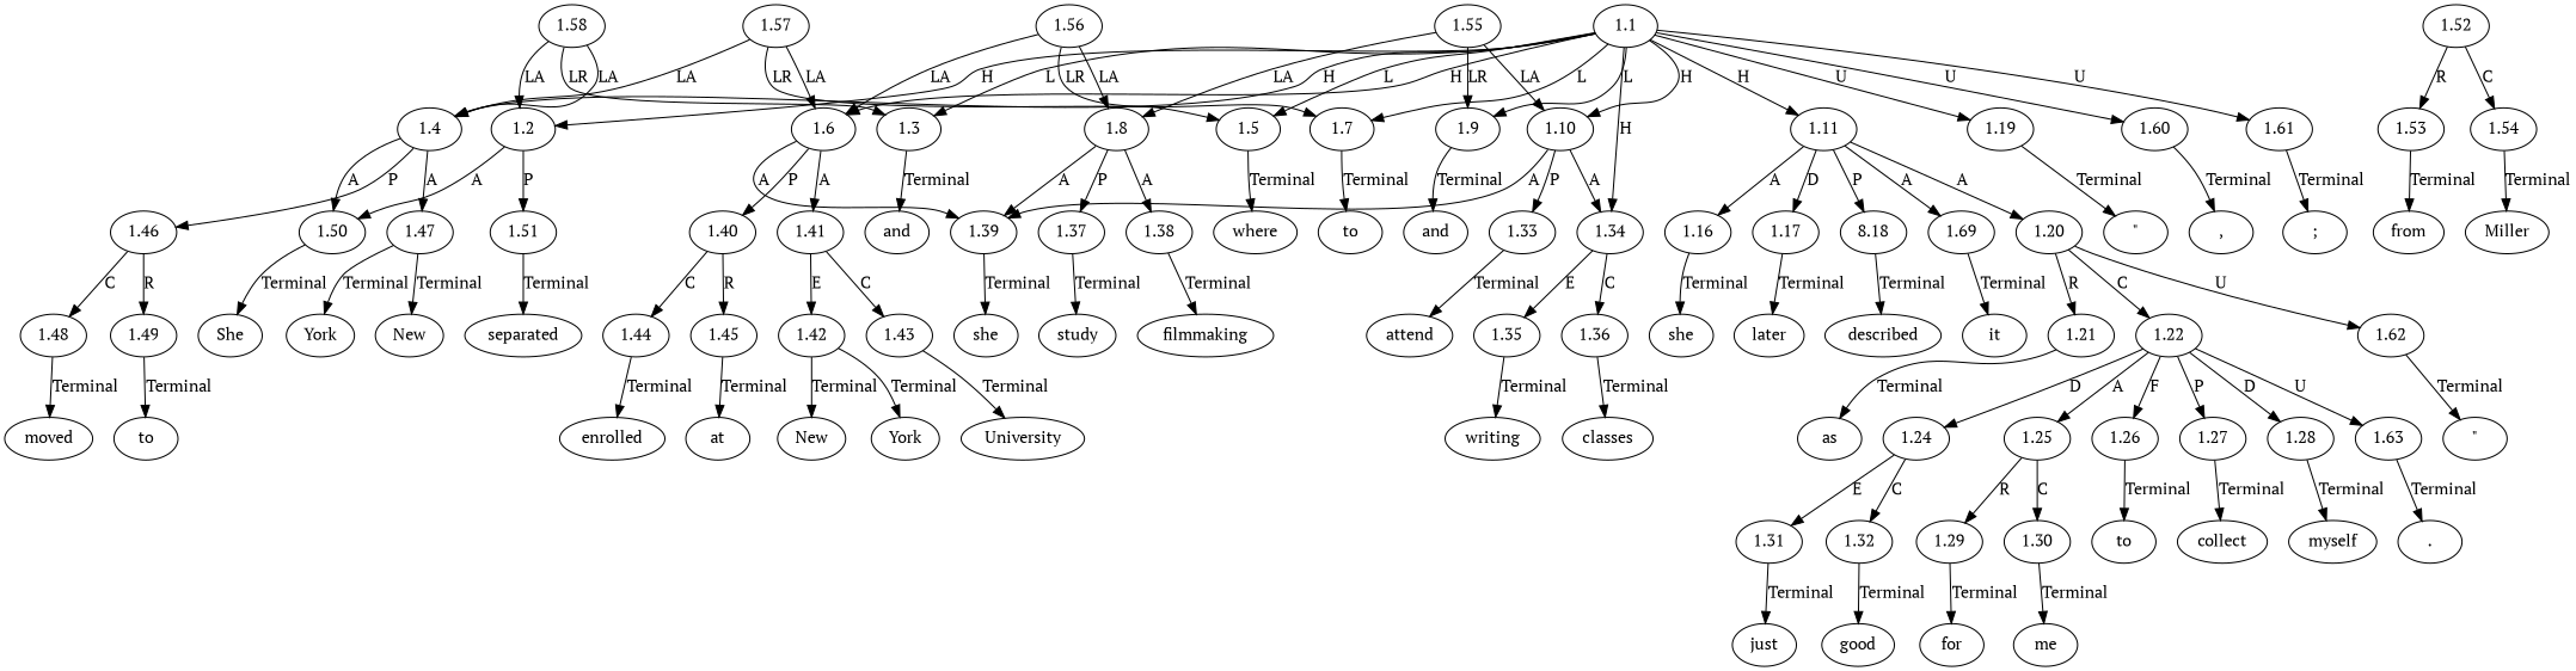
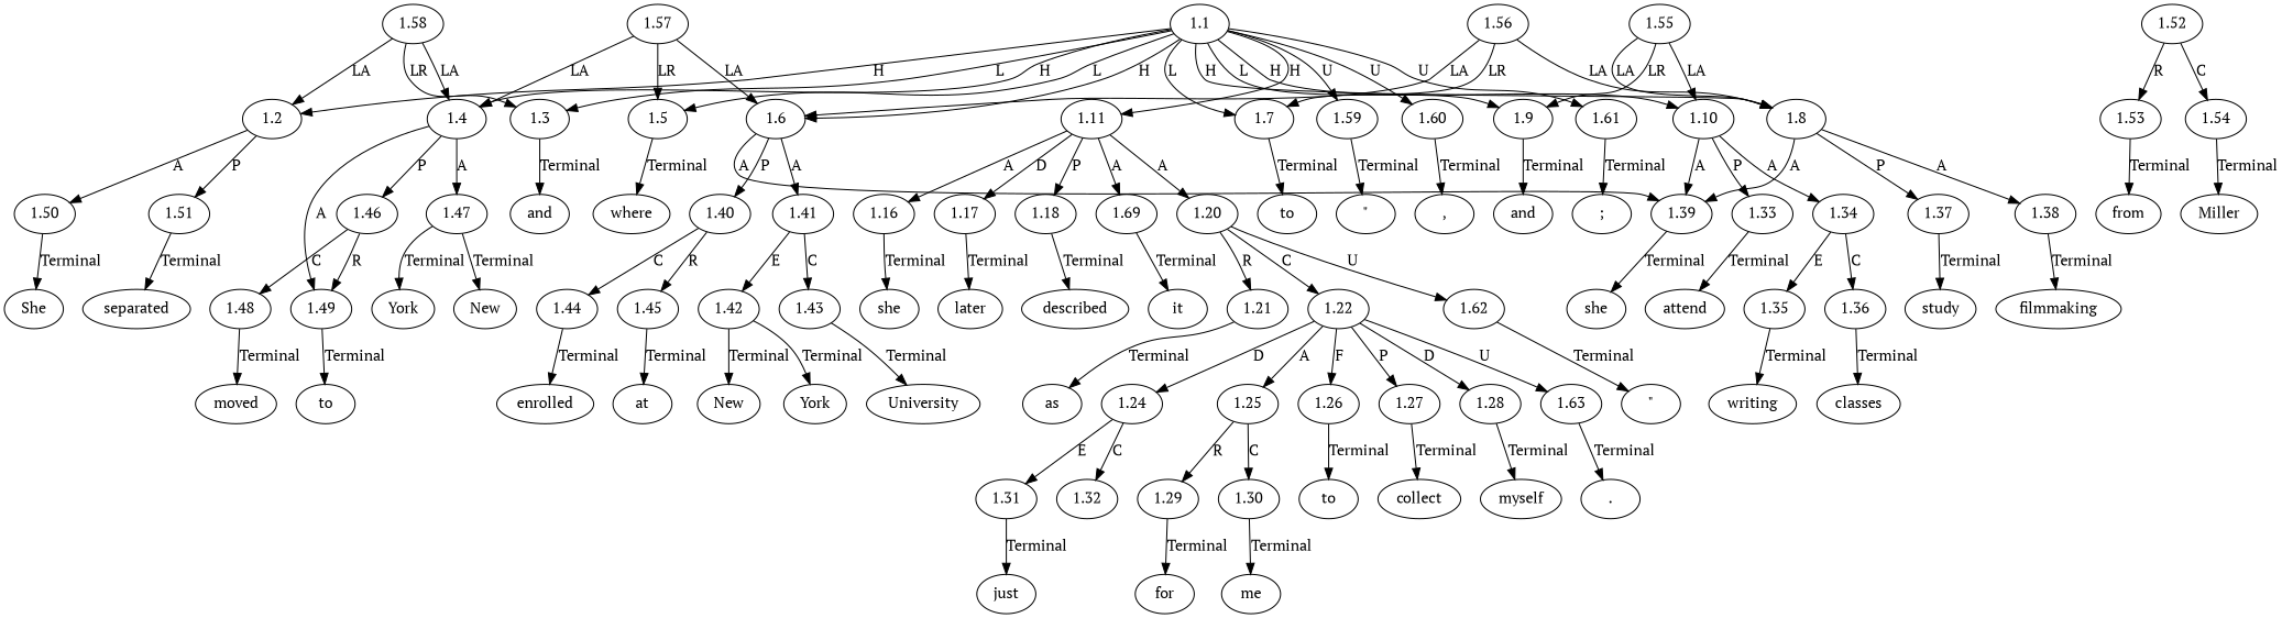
  digraph {
    fontname="PT Serif"
    node [fontname="PT Serif" ordering=out]
    edge [fontname="PT Serif" ordering=out]
    n1 [label="\""]
    n2 [label=York]
    n3 [label=","]
    n4 [label=where]
    n5 [label=she]
    n6 [label=enrolled]
    n7 [label=at]
    n8 [label=New]
    n9 [label=York]
    n10 [label=University]
    n11 [label=to]
    n12 [label=She]
    n13 [label=study]
    n14 [label=filmmaking]
    n15 [label=and]
    n16 [label=attend]
    n17 [label=writing]
    n18 [label=classes]
    n19 [label=";"]
    n20 [label=she]
    n21 [label=later]
    n22 [label=described]
    n23 [label=separated]
    n24 [label=it]
    n25 [label=as]
    n26 [label="\""]
    n27 [label=just]
-   n28 [label=good]
    n29 [label=for]
    n30 [label=me]
    n31 [label=to]
    n32 [label=collect]
    n33 [label=myself]
    n34 [label=from]
    n35 [label="."]
    n36 [label=Miller]
    n37 [label=and]
    n38 [label=moved]
    n39 [label=to]
    n40 [label=New]
    n41 [label=1.1]
    n42 [label=1.2]
    n43 [label=1.3]
    n44 [label=1.4]
    n45 [label=1.5]
    n46 [label=1.6]
    n47 [label=1.7]
    n48 [label=1.8]
    n49 [label=1.9]
    n50 [label=1.10]
    n51 [label=1.11]
-   n52 [label=1.19]
+   n52 [label=1.59]
    n53 [label=1.60]
    n54 [label=1.61]
    n55 [label=1.50]
    n56 [label=1.51]
    n57 [label=1.46]
    n58 [label=1.47]
    n59 [label=1.39]
    n60 [label=1.40]
    n61 [label=1.41]
    n62 [label=1.37]
    n63 [label=1.38]
    n64 [label=1.33]
    n65 [label=1.34]
    n66 [label=1.16]
    n67 [label=1.17]
-   n68 [label=8.18]
+   n68 [label=1.18]
    n69 [label=1.69]
    n70 [label=1.20]
    n71 [label=1.52]
    n72 [label=1.53]
    n73 [label=1.54]
    n74 [label=1.48]
    n75 [label=1.49]
    n76 [label=1.44]
    n77 [label=1.45]
    n78 [label=1.42]
    n79 [label=1.43]
    n80 [label=1.35]
    n81 [label=1.36]
    n82 [label=1.21]
    n83 [label=1.22]
    n84 [label=1.62]
    n85 [label=1.24]
    n86 [label=1.25]
    n87 [label=1.26]
    n88 [label=1.27]
    n89 [label=1.28]
    n90 [label=1.63]
    n91 [label=1.31]
    n92 [label=1.32]
    n93 [label=1.29]
    n94 [label=1.30]
    n95 [label=1.55]
    n96 [label=1.56]
    n97 [label=1.57]
    n98 [label=1.58]
    n41 -> n42 [label=H]
    n41 -> n43 [label=L]
    n41 -> n44 [label=H]
    n41 -> n45 [label=L]
    n41 -> n46 [label=H]
    n41 -> n47 [label=L]
-   n41 -> n65 [label=H]
+   n41 -> n48 [label=H]
    n41 -> n49 [label=L]
    n41 -> n50 [label=H]
    n41 -> n51 [label=H]
    n41 -> n52 [label=U]
    n41 -> n53 [label=U]
    n41 -> n54 [label=U]
    n42 -> n55 [label=A]
    n42 -> n56 [label=P]
    n43 -> n37 [label=Terminal]
-   n44 -> n55 [label=A]
+   n44 -> n75 [label=A]
    n44 -> n57 [label=P]
    n44 -> n58 [label=A]
    n45 -> n4 [label=Terminal]
    n46 -> n59 [label=A]
    n46 -> n60 [label=P]
    n46 -> n61 [label=A]
    n47 -> n11 [label=Terminal]
    n48 -> n59 [label=A]
    n48 -> n62 [label=P]
    n48 -> n63 [label=A]
    n49 -> n15 [label=Terminal]
    n50 -> n59 [label=A]
    n50 -> n64 [label=P]
    n50 -> n65 [label=A]
    n51 -> n66 [label=A]
    n51 -> n67 [label=D]
    n51 -> n68 [label=P]
    n51 -> n69 [label=A]
    n51 -> n70 [label=A]
    n52 -> n1 [label=Terminal]
    n53 -> n3 [label=Terminal]
    n54 -> n19 [label=Terminal]
    n55 -> n12 [label=Terminal]
    n56 -> n23 [label=Terminal]
    n57 -> n74 [label=C]
    n57 -> n75 [label=R]
    n58 -> n2 [label=Terminal]
    n58 -> n40 [label=Terminal]
    n59 -> n5 [label=Terminal]
    n60 -> n76 [label=C]
    n60 -> n77 [label=R]
    n61 -> n78 [label=E]
    n61 -> n79 [label=C]
    n62 -> n13 [label=Terminal]
    n63 -> n14 [label=Terminal]
    n64 -> n16 [label=Terminal]
    n65 -> n80 [label=E]
    n65 -> n81 [label=C]
    n66 -> n20 [label=Terminal]
    n67 -> n21 [label=Terminal]
    n68 -> n22 [label=Terminal]
    n69 -> n24 [label=Terminal]
    n70 -> n82 [label=R]
    n70 -> n83 [label=C]
    n70 -> n84 [label=U]
    n71 -> n72 [label=R]
    n71 -> n73 [label=C]
    n72 -> n34 [label=Terminal]
    n73 -> n36 [label=Terminal]
    n74 -> n38 [label=Terminal]
    n75 -> n39 [label=Terminal]
    n76 -> n6 [label=Terminal]
    n77 -> n7 [label=Terminal]
    n78 -> n8 [label=Terminal]
    n78 -> n9 [label=Terminal]
    n79 -> n10 [label=Terminal]
    n80 -> n17 [label=Terminal]
    n81 -> n18 [label=Terminal]
    n82 -> n25 [label=Terminal]
    n83 -> n85 [label=D]
    n83 -> n86 [label=A]
    n83 -> n87 [label=F]
    n83 -> n88 [label=P]
    n83 -> n89 [label=D]
    n83 -> n90 [label=U]
    n84 -> n26 [label=Terminal]
    n85 -> n91 [label=E]
    n85 -> n92 [label=C]
    n86 -> n93 [label=R]
    n86 -> n94 [label=C]
    n87 -> n31 [label=Terminal]
    n88 -> n32 [label=Terminal]
    n89 -> n33 [label=Terminal]
    n90 -> n35 [label=Terminal]
    n91 -> n27 [label=Terminal]
-   n92 -> n28 [label=Terminal]
    n93 -> n29 [label=Terminal]
    n94 -> n30 [label=Terminal]
    n95 -> n48 [label=LA]
    n95 -> n49 [label=LR]
    n95 -> n50 [label=LA]
    n96 -> n46 [label=LA]
    n96 -> n47 [label=LR]
    n96 -> n48 [label=LA]
    n97 -> n44 [label=LA]
    n97 -> n45 [label=LR]
    n97 -> n46 [label=LA]
    n98 -> n42 [label=LA]
    n98 -> n43 [label=LR]
    n98 -> n44 [label=LA]
  }
